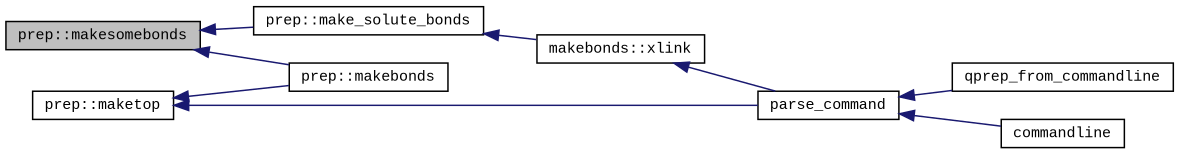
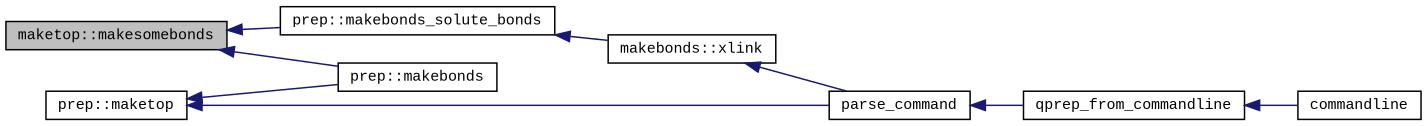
  digraph {
    fontname="Liberation Mono"
    rankdir=LR
    node [color=black fillcolor=white fontname="Liberation Mono" fontsize=10 shape=record style=filled]
    edge [color=midnightblue dir=back fontname="Liberation Mono" fontsize=10 labelfontname=Helvetica labelfontsize=10 style=solid]
-   n1 [fillcolor=grey75 fontcolor=black height=0.2 label="prep::makesomebonds" width=0.4]
-   n2 [height=0.2 label="prep::make_solute_bonds" width=0.4]
+   n1 [fillcolor=grey75 fontcolor=black height=0.2 label="maketop::makesomebonds" width=0.4]
+   n2 [height=0.2 label="prep::makebonds_solute_bonds" width=0.4]
    n3 [height=0.2 label="prep::makebonds" width=0.4]
    n4 [height=0.2 label="makebonds::xlink" width=0.4]
    n5 [height=0.2 label=parse_command width=0.4]
    n6 [height=0.2 label=qprep_from_commandline width=0.4]
    n7 [height=0.2 label=commandline width=0.4]
    n8 [height=0.2 label="prep::maketop" width=0.4]
    n1 -> n2
    n1 -> n3
    n2 -> n4
    n4 -> n5
    n5 -> n6
-   n5 -> n7
+   n6 -> n7
    n8 -> n3
    n8 -> n5
  }
